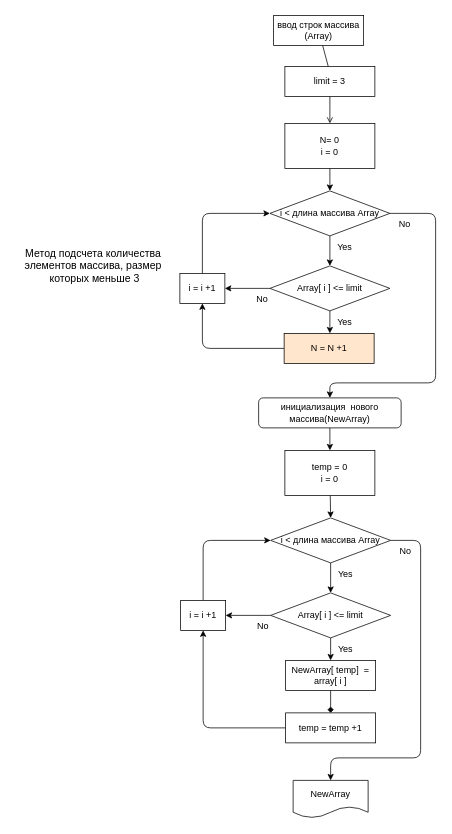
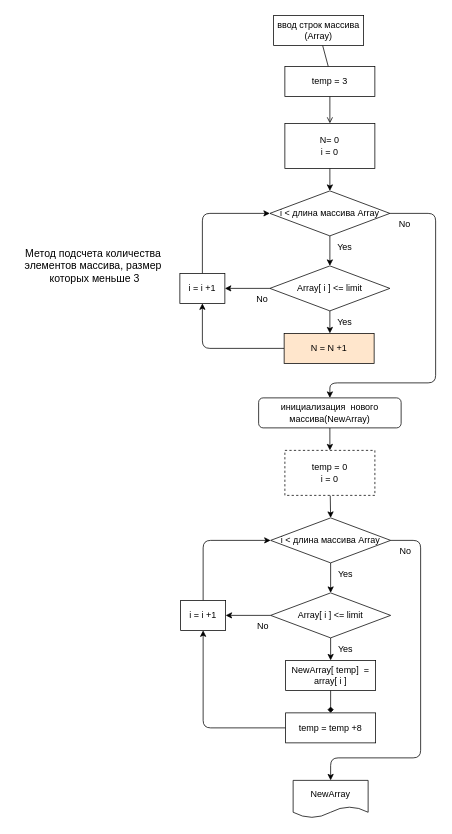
  <mxCell id="0" />
  <mxCell id="1" parent="0" />
  <mxCell id="2" style="edgeStyle=none;html=1;entryX=0.5;entryY=0;entryDx=0;entryDy=0;" parent="1" source="3" edge="1"><mxGeometry relative="1" as="geometry"><mxPoint x="440" y="100" as="targetPoint" /></mxGeometry></mxCell>
  <mxCell id="3" value="ввод строк массива (Array)" style="rounded=0;whiteSpace=wrap;html=1;" parent="1" vertex="1"><mxGeometry x="364" y="20" width="120" height="40" as="geometry" /></mxCell>
  <mxCell id="4" style="edgeStyle=none;html=1;entryX=0.5;entryY=0;entryDx=0;entryDy=0;" parent="1" source="5" target="7" edge="1"><mxGeometry relative="1" as="geometry" /></mxCell>
  <mxCell id="5" value="инициализация&amp;nbsp; нового массива(NewArray)" style="whiteSpace=wrap;html=1;rounded=1;" parent="1" vertex="1"><mxGeometry x="344" y="530" width="190" height="40" as="geometry" /></mxCell>
  <mxCell id="6" style="edgeStyle=none;html=1;entryX=0.5;entryY=0;entryDx=0;entryDy=0;" parent="1" source="7" target="10" edge="1"><mxGeometry relative="1" as="geometry" /></mxCell>
- <mxCell id="7" value="temp = 0&lt;br&gt;i = 0" style="rounded=0;whiteSpace=wrap;html=1;" parent="1" vertex="1"><mxGeometry x="379" y="600" width="120" height="60" as="geometry" /></mxCell>
+ <mxCell id="7" value="temp = 0&lt;br&gt;i = 0" style="rounded=0;whiteSpace=wrap;html=1;dashed=1;" parent="1" vertex="1"><mxGeometry x="379" y="600" width="120" height="60" as="geometry" /></mxCell>
  <mxCell id="8" style="edgeStyle=none;html=1;entryX=0.5;entryY=0;entryDx=0;entryDy=0;" parent="1" source="10" target="13" edge="1"><mxGeometry relative="1" as="geometry" /></mxCell>
  <mxCell id="9" style="edgeStyle=none;html=1;entryX=0.5;entryY=0;entryDx=0;entryDy=0;" parent="1" source="10" target="24" edge="1"><mxGeometry relative="1" as="geometry"><Array as="points"><mxPoint x="560" y="720" /><mxPoint x="560" y="1010" /><mxPoint x="440" y="1010" /></Array></mxGeometry></mxCell>
  <mxCell id="10" value="i &amp;lt; длина массива Array" style="rhombus;whiteSpace=wrap;html=1;" parent="1" vertex="1"><mxGeometry x="360" y="690" width="160" height="60" as="geometry" /></mxCell>
  <mxCell id="11" style="edgeStyle=none;html=1;entryX=0.5;entryY=0;entryDx=0;entryDy=0;" parent="1" source="13" target="15" edge="1"><mxGeometry relative="1" as="geometry" /></mxCell>
  <mxCell id="12" style="edgeStyle=none;html=1;" parent="1" source="13" edge="1"><mxGeometry relative="1" as="geometry"><mxPoint x="300" y="820" as="targetPoint" /></mxGeometry></mxCell>
  <mxCell id="13" value="Array[ i ] &amp;lt;= limit" style="rhombus;whiteSpace=wrap;html=1;" parent="1" vertex="1"><mxGeometry x="360" y="790" width="160" height="60" as="geometry" /></mxCell>
  <mxCell id="14" style="edgeStyle=none;html=1;entryX=0.5;entryY=0;entryDx=0;entryDy=0;endArrow=diamond;" parent="1" source="15" target="17" edge="1"><mxGeometry relative="1" as="geometry" /></mxCell>
  <mxCell id="15" value="NewArray[ temp]&amp;nbsp; = array[ i ]" style="rounded=0;whiteSpace=wrap;html=1;" parent="1" vertex="1"><mxGeometry x="380" y="880" width="120" height="40" as="geometry" /></mxCell>
  <mxCell id="16" style="edgeStyle=none;html=1;entryX=0.5;entryY=1;entryDx=0;entryDy=0;" parent="1" source="17" target="22" edge="1"><mxGeometry relative="1" as="geometry"><Array as="points"><mxPoint x="270" y="970" /></Array></mxGeometry></mxCell>
- <mxCell id="17" value="temp = temp +1" style="rounded=0;whiteSpace=wrap;html=1;" parent="1" vertex="1"><mxGeometry x="380" y="950" width="120" height="40" as="geometry" /></mxCell>
+ <mxCell id="17" value="temp = temp +8" style="rounded=0;whiteSpace=wrap;html=1;" parent="1" vertex="1"><mxGeometry x="380" y="950" width="120" height="40" as="geometry" /></mxCell>
  <mxCell id="18" value="Yes" style="text;html=1;strokeColor=none;fillColor=none;align=center;verticalAlign=middle;whiteSpace=wrap;rounded=0;" parent="1" vertex="1"><mxGeometry x="450" y="760" width="20" height="10" as="geometry" /></mxCell>
  <mxCell id="19" value="Yes" style="text;html=1;strokeColor=none;fillColor=none;align=center;verticalAlign=middle;whiteSpace=wrap;rounded=0;" parent="1" vertex="1"><mxGeometry x="450" y="860" width="20" height="10" as="geometry" /></mxCell>
  <mxCell id="20" value="No" style="text;html=1;strokeColor=none;fillColor=none;align=center;verticalAlign=middle;whiteSpace=wrap;rounded=0;" parent="1" vertex="1"><mxGeometry x="530" y="730" width="20" height="10" as="geometry" /></mxCell>
  <mxCell id="21" style="edgeStyle=none;html=1;entryX=0;entryY=0.5;entryDx=0;entryDy=0;" parent="1" source="22" target="10" edge="1"><mxGeometry relative="1" as="geometry"><Array as="points"><mxPoint x="270" y="720" /></Array></mxGeometry></mxCell>
  <mxCell id="22" value="i = i +1" style="rounded=0;whiteSpace=wrap;html=1;" parent="1" vertex="1"><mxGeometry x="240" y="800" width="60" height="40" as="geometry" /></mxCell>
  <mxCell id="23" value="No" style="text;html=1;strokeColor=none;fillColor=none;align=center;verticalAlign=middle;whiteSpace=wrap;rounded=0;" parent="1" vertex="1"><mxGeometry x="340" y="830" width="20" height="10" as="geometry" /></mxCell>
  <mxCell id="24" value="NewArray" style="shape=document;whiteSpace=wrap;html=1;boundedLbl=1;" parent="1" vertex="1"><mxGeometry x="390" y="1040" width="100" height="50" as="geometry" /></mxCell>
  <mxCell id="25" style="edgeStyle=none;html=1;entryX=0.5;entryY=0;entryDx=0;entryDy=0;" parent="1" source="26" target="29" edge="1"><mxGeometry relative="1" as="geometry" /></mxCell>
  <mxCell id="26" value="N= 0&lt;br&gt;i = 0" style="rounded=0;whiteSpace=wrap;html=1;" parent="1" vertex="1"><mxGeometry x="379" y="164" width="120" height="60" as="geometry" /></mxCell>
  <mxCell id="27" style="edgeStyle=none;html=1;entryX=0.5;entryY=0;entryDx=0;entryDy=0;" parent="1" source="29" target="32" edge="1"><mxGeometry relative="1" as="geometry" /></mxCell>
  <mxCell id="28" style="edgeStyle=none;html=1;" parent="1" source="29" target="5" edge="1"><mxGeometry relative="1" as="geometry"><Array as="points"><mxPoint x="580" y="284" /><mxPoint x="580" y="510" /><mxPoint x="439" y="510" /></Array></mxGeometry></mxCell>
  <mxCell id="29" value="i &amp;lt; длина массива Array" style="rhombus;whiteSpace=wrap;html=1;" parent="1" vertex="1"><mxGeometry x="359" y="254" width="160" height="60" as="geometry" /></mxCell>
  <mxCell id="30" style="edgeStyle=none;html=1;entryX=0.5;entryY=0;entryDx=0;entryDy=0;" parent="1" source="32" edge="1"><mxGeometry relative="1" as="geometry"><mxPoint x="439" y="444" as="targetPoint" /></mxGeometry></mxCell>
  <mxCell id="31" style="edgeStyle=none;html=1;" parent="1" source="32" edge="1"><mxGeometry relative="1" as="geometry"><mxPoint x="299" y="384" as="targetPoint" /></mxGeometry></mxCell>
  <mxCell id="32" value="Array[ i ] &amp;lt;= limit" style="rhombus;whiteSpace=wrap;html=1;" parent="1" vertex="1"><mxGeometry x="359" y="354" width="160" height="60" as="geometry" /></mxCell>
  <mxCell id="33" style="edgeStyle=none;html=1;entryX=0.5;entryY=1;entryDx=0;entryDy=0;" parent="1" source="34" target="39" edge="1"><mxGeometry relative="1" as="geometry"><Array as="points"><mxPoint x="269" y="464" /></Array></mxGeometry></mxCell>
  <mxCell id="34" value="N = N +1" style="rounded=0;whiteSpace=wrap;html=1;fillColor=#ffe6cc;" parent="1" vertex="1"><mxGeometry x="378" y="444" width="120" height="40" as="geometry" /></mxCell>
  <mxCell id="35" value="Yes" style="text;html=1;strokeColor=none;fillColor=none;align=center;verticalAlign=middle;whiteSpace=wrap;rounded=0;" parent="1" vertex="1"><mxGeometry x="449" y="324" width="20" height="10" as="geometry" /></mxCell>
  <mxCell id="36" value="Yes" style="text;html=1;strokeColor=none;fillColor=none;align=center;verticalAlign=middle;whiteSpace=wrap;rounded=0;" parent="1" vertex="1"><mxGeometry x="449" y="424" width="20" height="10" as="geometry" /></mxCell>
  <mxCell id="37" value="No" style="text;html=1;strokeColor=none;fillColor=none;align=center;verticalAlign=middle;whiteSpace=wrap;rounded=0;" parent="1" vertex="1"><mxGeometry x="529" y="294" width="20" height="10" as="geometry" /></mxCell>
  <mxCell id="38" style="edgeStyle=none;html=1;entryX=0;entryY=0.5;entryDx=0;entryDy=0;" parent="1" source="39" target="29" edge="1"><mxGeometry relative="1" as="geometry"><Array as="points"><mxPoint x="269" y="284" /></Array></mxGeometry></mxCell>
  <mxCell id="39" value="i = i +1" style="rounded=0;whiteSpace=wrap;html=1;" parent="1" vertex="1"><mxGeometry x="239" y="364" width="60" height="40" as="geometry" /></mxCell>
  <mxCell id="40" value="No" style="text;html=1;strokeColor=none;fillColor=none;align=center;verticalAlign=middle;whiteSpace=wrap;rounded=0;" parent="1" vertex="1"><mxGeometry x="339" y="394" width="20" height="10" as="geometry" /></mxCell>
  <mxCell id="41" style="edgeStyle=none;html=1;entryX=0.5;entryY=0;entryDx=0;entryDy=0;endArrow=open;" parent="1" source="42" target="26" edge="1"><mxGeometry relative="1" as="geometry" /></mxCell>
- <mxCell id="42" value="limit = 3" style="rounded=0;whiteSpace=wrap;html=1;" parent="1" vertex="1"><mxGeometry x="379" y="88" width="120" height="40" as="geometry" /></mxCell>
+ <mxCell id="42" value="temp = 3" style="rounded=0;whiteSpace=wrap;html=1;" parent="1" vertex="1"><mxGeometry x="379" y="88" width="120" height="40" as="geometry" /></mxCell>
  <mxCell id="43" value="Метод подсчета количества&amp;nbsp;&lt;br&gt;элементов массива, размер&amp;nbsp;&lt;br&gt;которых меньше 3" style="text;html=1;align=center;verticalAlign=middle;resizable=0;points=[];autosize=1;strokeColor=none;fillColor=none;fontSize=14;" vertex="1" parent="1"><mxGeometry x="20" y="324" width="210" height="60" as="geometry" /></mxCell>
